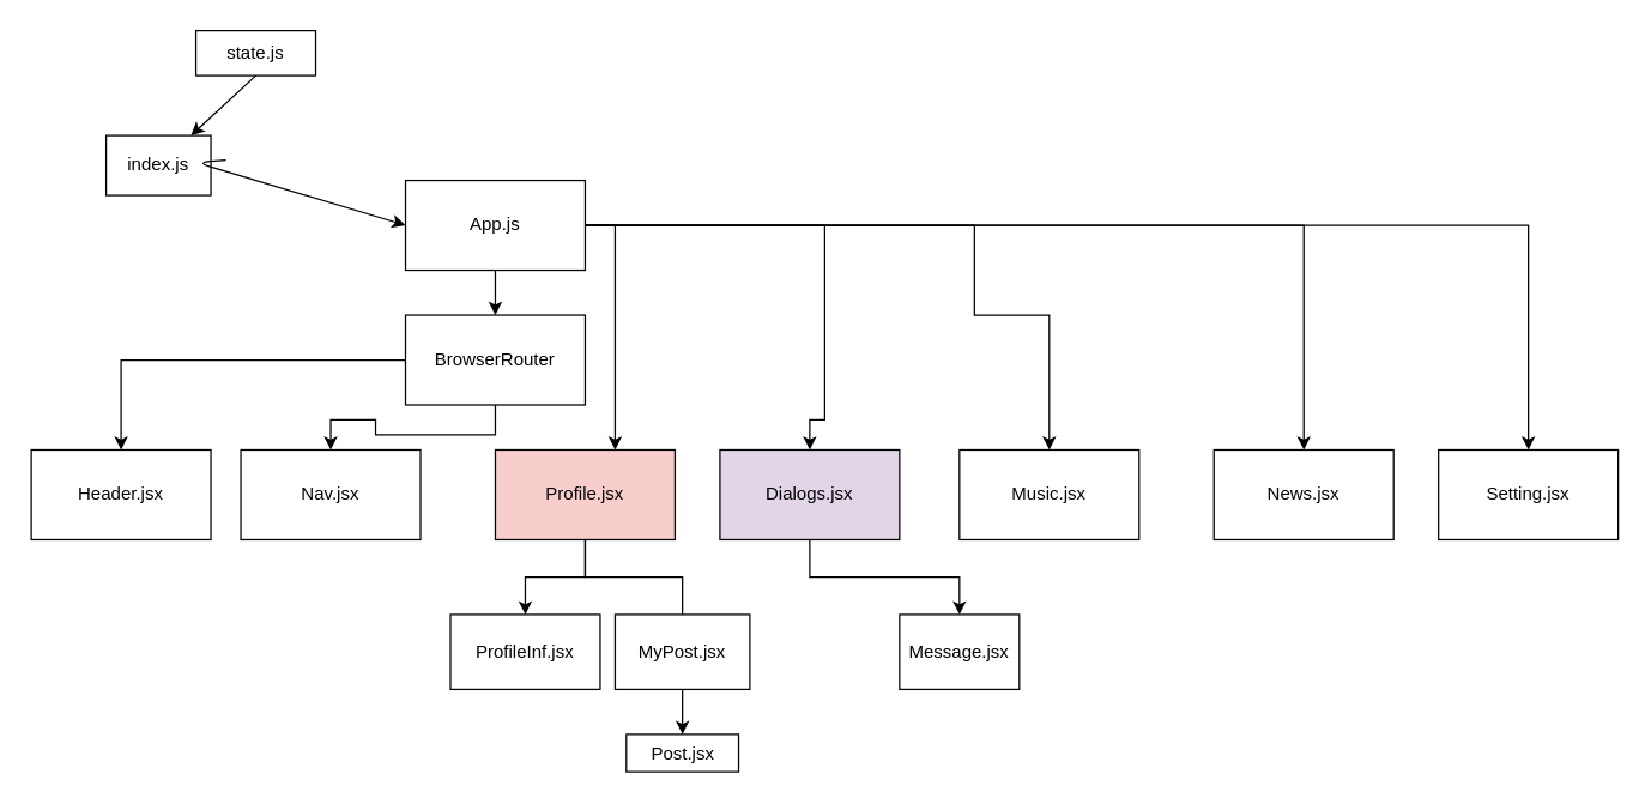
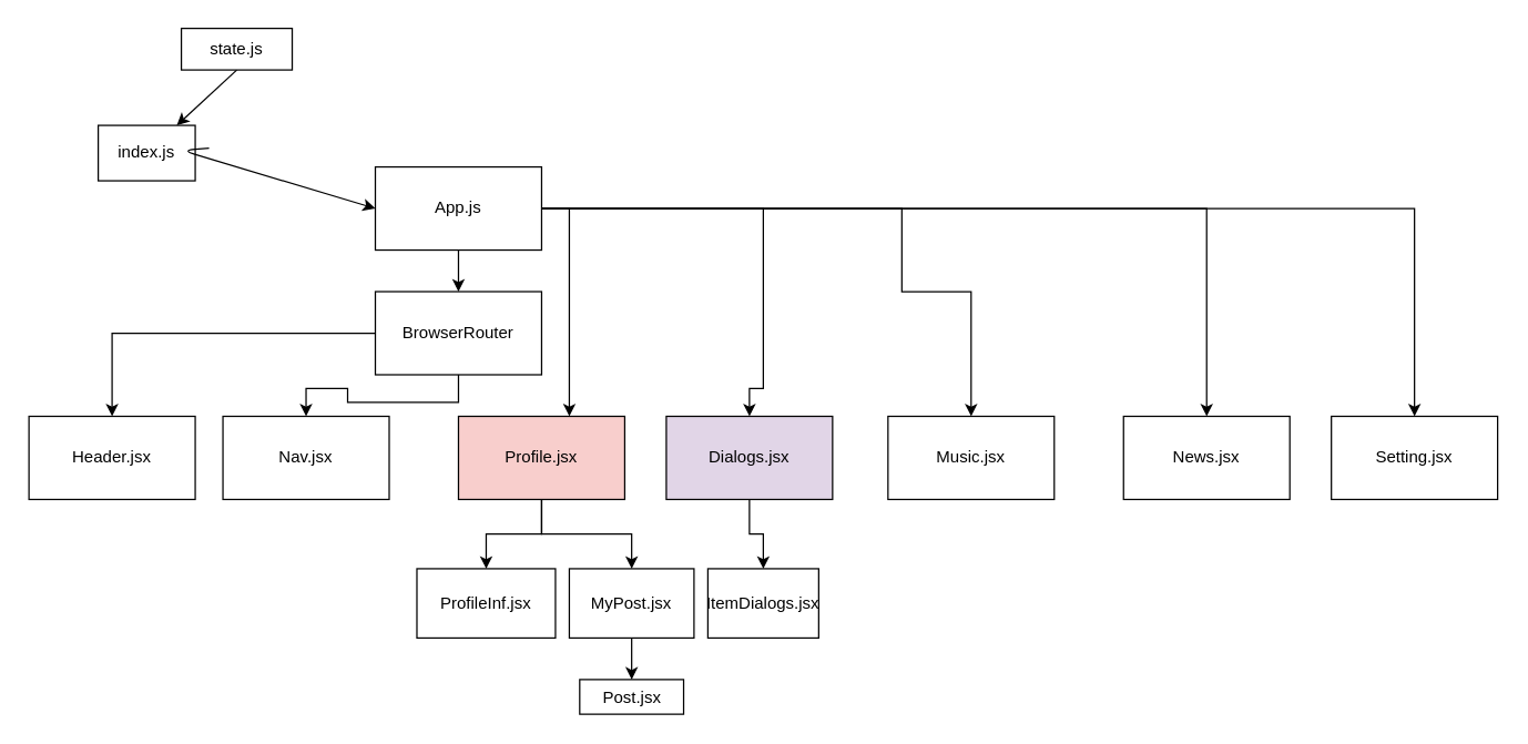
  <mxCell id="0" />
  <mxCell id="1" parent="0" />
  <mxCell id="2" value="" style="rounded=0;whiteSpace=wrap;html=1;" vertex="1" parent="1"><mxGeometry x="70" y="90" width="70" height="40" as="geometry" /></mxCell>
  <mxCell id="3" value="index.js&lt;br&gt;" style="text;html=1;strokeColor=none;fillColor=none;align=center;verticalAlign=middle;whiteSpace=wrap;rounded=0;" vertex="1" parent="1"><mxGeometry x="60" y="90" width="90" height="40" as="geometry" /></mxCell>
  <mxCell id="4" value="" style="endArrow=classic;html=1;" edge="1" parent="1" target="2"><mxGeometry width="50" height="50" relative="1" as="geometry"><mxPoint x="170" y="50" as="sourcePoint" /><mxPoint x="170" y="100" as="targetPoint" /></mxGeometry></mxCell>
  <mxCell id="5" value="" style="rounded=0;whiteSpace=wrap;html=1;" vertex="1" parent="1"><mxGeometry x="130" y="20" width="80" height="30" as="geometry" /></mxCell>
  <mxCell id="6" value="state.js" style="text;html=1;strokeColor=none;fillColor=none;align=center;verticalAlign=middle;whiteSpace=wrap;rounded=0;" vertex="1" parent="1"><mxGeometry x="150" y="25" width="40" height="20" as="geometry" /></mxCell>
  <mxCell id="7" value="" style="endArrow=classic;html=1;" edge="1" parent="1" source="3"><mxGeometry width="50" height="50" relative="1" as="geometry"><mxPoint x="290" y="150" as="sourcePoint" /><mxPoint x="270" y="150" as="targetPoint" /><Array as="points"><mxPoint x="130" y="108" /></Array></mxGeometry></mxCell>
  <mxCell id="8" value="" style="edgeStyle=orthogonalEdgeStyle;rounded=0;orthogonalLoop=1;jettySize=auto;html=1;" edge="1" parent="1" source="14" target="18"><mxGeometry relative="1" as="geometry" /></mxCell>
  <mxCell id="9" style="edgeStyle=orthogonalEdgeStyle;rounded=0;orthogonalLoop=1;jettySize=auto;html=1;" edge="1" parent="1" source="14" target="23"><mxGeometry relative="1" as="geometry"><Array as="points"><mxPoint x="410" y="150" /></Array></mxGeometry></mxCell>
  <mxCell id="10" style="edgeStyle=orthogonalEdgeStyle;rounded=0;orthogonalLoop=1;jettySize=auto;html=1;entryX=0.5;entryY=0;entryDx=0;entryDy=0;" edge="1" parent="1" source="14" target="28"><mxGeometry relative="1" as="geometry"><mxPoint x="630" y="260" as="targetPoint" /><Array as="points"><mxPoint x="650" y="150" /><mxPoint x="650" y="210" /><mxPoint x="700" y="210" /></Array></mxGeometry></mxCell>
  <mxCell id="11" style="edgeStyle=orthogonalEdgeStyle;rounded=0;orthogonalLoop=1;jettySize=auto;html=1;entryX=0.5;entryY=0;entryDx=0;entryDy=0;" edge="1" parent="1" source="14" target="26"><mxGeometry relative="1" as="geometry"><mxPoint x="550" y="260" as="targetPoint" /><Array as="points"><mxPoint x="550" y="150" /><mxPoint x="550" y="280" /><mxPoint x="540" y="280" /></Array></mxGeometry></mxCell>
  <mxCell id="12" style="edgeStyle=orthogonalEdgeStyle;rounded=0;orthogonalLoop=1;jettySize=auto;html=1;" edge="1" parent="1" source="14" target="27"><mxGeometry relative="1" as="geometry" /></mxCell>
  <mxCell id="13" style="edgeStyle=orthogonalEdgeStyle;rounded=0;orthogonalLoop=1;jettySize=auto;html=1;" edge="1" parent="1" source="14" target="29"><mxGeometry relative="1" as="geometry" /></mxCell>
  <mxCell id="14" value="" style="rounded=0;whiteSpace=wrap;html=1;" vertex="1" parent="1"><mxGeometry x="270" y="120" width="120" height="60" as="geometry" /></mxCell>
  <mxCell id="15" value="App.js" style="text;html=1;strokeColor=none;fillColor=none;align=center;verticalAlign=middle;whiteSpace=wrap;rounded=0;" vertex="1" parent="1"><mxGeometry x="310" y="140" width="40" height="20" as="geometry" /></mxCell>
  <mxCell id="16" style="edgeStyle=orthogonalEdgeStyle;rounded=0;orthogonalLoop=1;jettySize=auto;html=1;entryX=0.5;entryY=0;entryDx=0;entryDy=0;" edge="1" parent="1" source="18" target="19"><mxGeometry relative="1" as="geometry" /></mxCell>
  <mxCell id="17" style="edgeStyle=orthogonalEdgeStyle;rounded=0;orthogonalLoop=1;jettySize=auto;html=1;" edge="1" parent="1" source="18" target="20"><mxGeometry relative="1" as="geometry" /></mxCell>
  <mxCell id="18" value="BrowserRouter" style="whiteSpace=wrap;html=1;" vertex="1" parent="1"><mxGeometry x="270" y="210" width="120" height="60" as="geometry" /></mxCell>
  <mxCell id="19" value="Header.jsx" style="whiteSpace=wrap;html=1;" vertex="1" parent="1"><mxGeometry x="20" y="300" width="120" height="60" as="geometry" /></mxCell>
  <mxCell id="20" value="Nav.jsx" style="whiteSpace=wrap;html=1;" vertex="1" parent="1"><mxGeometry x="160" y="300" width="120" height="60" as="geometry" /></mxCell>
  <mxCell id="21" style="edgeStyle=orthogonalEdgeStyle;rounded=0;orthogonalLoop=1;jettySize=auto;html=1;entryX=0.5;entryY=0;entryDx=0;entryDy=0;" edge="1" parent="1" source="23" target="30"><mxGeometry relative="1" as="geometry" /></mxCell>
- <mxCell id="22" style="edgeStyle=orthogonalEdgeStyle;rounded=0;orthogonalLoop=1;jettySize=auto;html=1;entryX=0.5;entryY=0;entryDx=0;entryDy=0;endArrow=none;" edge="1" parent="1" source="23" target="32"><mxGeometry relative="1" as="geometry" /></mxCell>
+ <mxCell id="22" style="edgeStyle=orthogonalEdgeStyle;rounded=0;orthogonalLoop=1;jettySize=auto;html=1;entryX=0.5;entryY=0;entryDx=0;entryDy=0;" edge="1" parent="1" source="23" target="32"><mxGeometry relative="1" as="geometry" /></mxCell>
  <mxCell id="23" value="Profile.jsx" style="whiteSpace=wrap;html=1;fillColor=#f8cecc;" vertex="1" parent="1"><mxGeometry x="330" y="300" width="120" height="60" as="geometry" /></mxCell>
- <mxCell id="25" style="edgeStyle=orthogonalEdgeStyle;rounded=0;orthogonalLoop=1;jettySize=auto;html=1;entryX=0.5;entryY=0;entryDx=0;entryDy=0;" edge="1" parent="1" source="26" target="35"><mxGeometry relative="1" as="geometry"><mxPoint x="600" y="400" as="targetPoint" /></mxGeometry></mxCell>
+ <mxCell id="24" style="edgeStyle=orthogonalEdgeStyle;rounded=0;orthogonalLoop=1;jettySize=auto;html=1;entryX=0.5;entryY=0;entryDx=0;entryDy=0;" edge="1" parent="1" source="26" target="34"><mxGeometry relative="1" as="geometry" /></mxCell>
  <mxCell id="26" value="Dialogs.jsx" style="whiteSpace=wrap;html=1;fillColor=#e1d5e7;" vertex="1" parent="1"><mxGeometry x="480" y="300" width="120" height="60" as="geometry" /></mxCell>
  <mxCell id="27" value="News.jsx" style="whiteSpace=wrap;html=1;" vertex="1" parent="1"><mxGeometry x="810" y="300" width="120" height="60" as="geometry" /></mxCell>
  <mxCell id="28" value="Music.jsx" style="whiteSpace=wrap;html=1;" vertex="1" parent="1"><mxGeometry x="640" y="300" width="120" height="60" as="geometry" /></mxCell>
  <mxCell id="29" value="Setting.jsx" style="whiteSpace=wrap;html=1;" vertex="1" parent="1"><mxGeometry x="960" y="300" width="120" height="60" as="geometry" /></mxCell>
  <mxCell id="30" value="ProfileInf.jsx" style="rounded=0;whiteSpace=wrap;html=1;" vertex="1" parent="1"><mxGeometry x="300" y="410" width="100" height="50" as="geometry" /></mxCell>
  <mxCell id="31" style="edgeStyle=orthogonalEdgeStyle;rounded=0;orthogonalLoop=1;jettySize=auto;html=1;" edge="1" parent="1" source="32" target="33"><mxGeometry relative="1" as="geometry" /></mxCell>
  <mxCell id="32" value="MyPost.jsx" style="whiteSpace=wrap;html=1;" vertex="1" parent="1"><mxGeometry x="410" y="410" width="90" height="50" as="geometry" /></mxCell>
  <mxCell id="33" value="Post.jsx&lt;br&gt;" style="whiteSpace=wrap;html=1;" vertex="1" parent="1"><mxGeometry x="417.5" y="490" width="75" height="25" as="geometry" /></mxCell>
- <mxCell id="35" value="Message.jsx" style="whiteSpace=wrap;html=1;" vertex="1" parent="1"><mxGeometry x="600" y="410" width="80" height="50" as="geometry" /></mxCell>
+ <mxCell id="34" value="ItemDialogs.jsx" style="whiteSpace=wrap;html=1;" vertex="1" parent="1"><mxGeometry x="510" y="410" width="80" height="50" as="geometry" /></mxCell>
